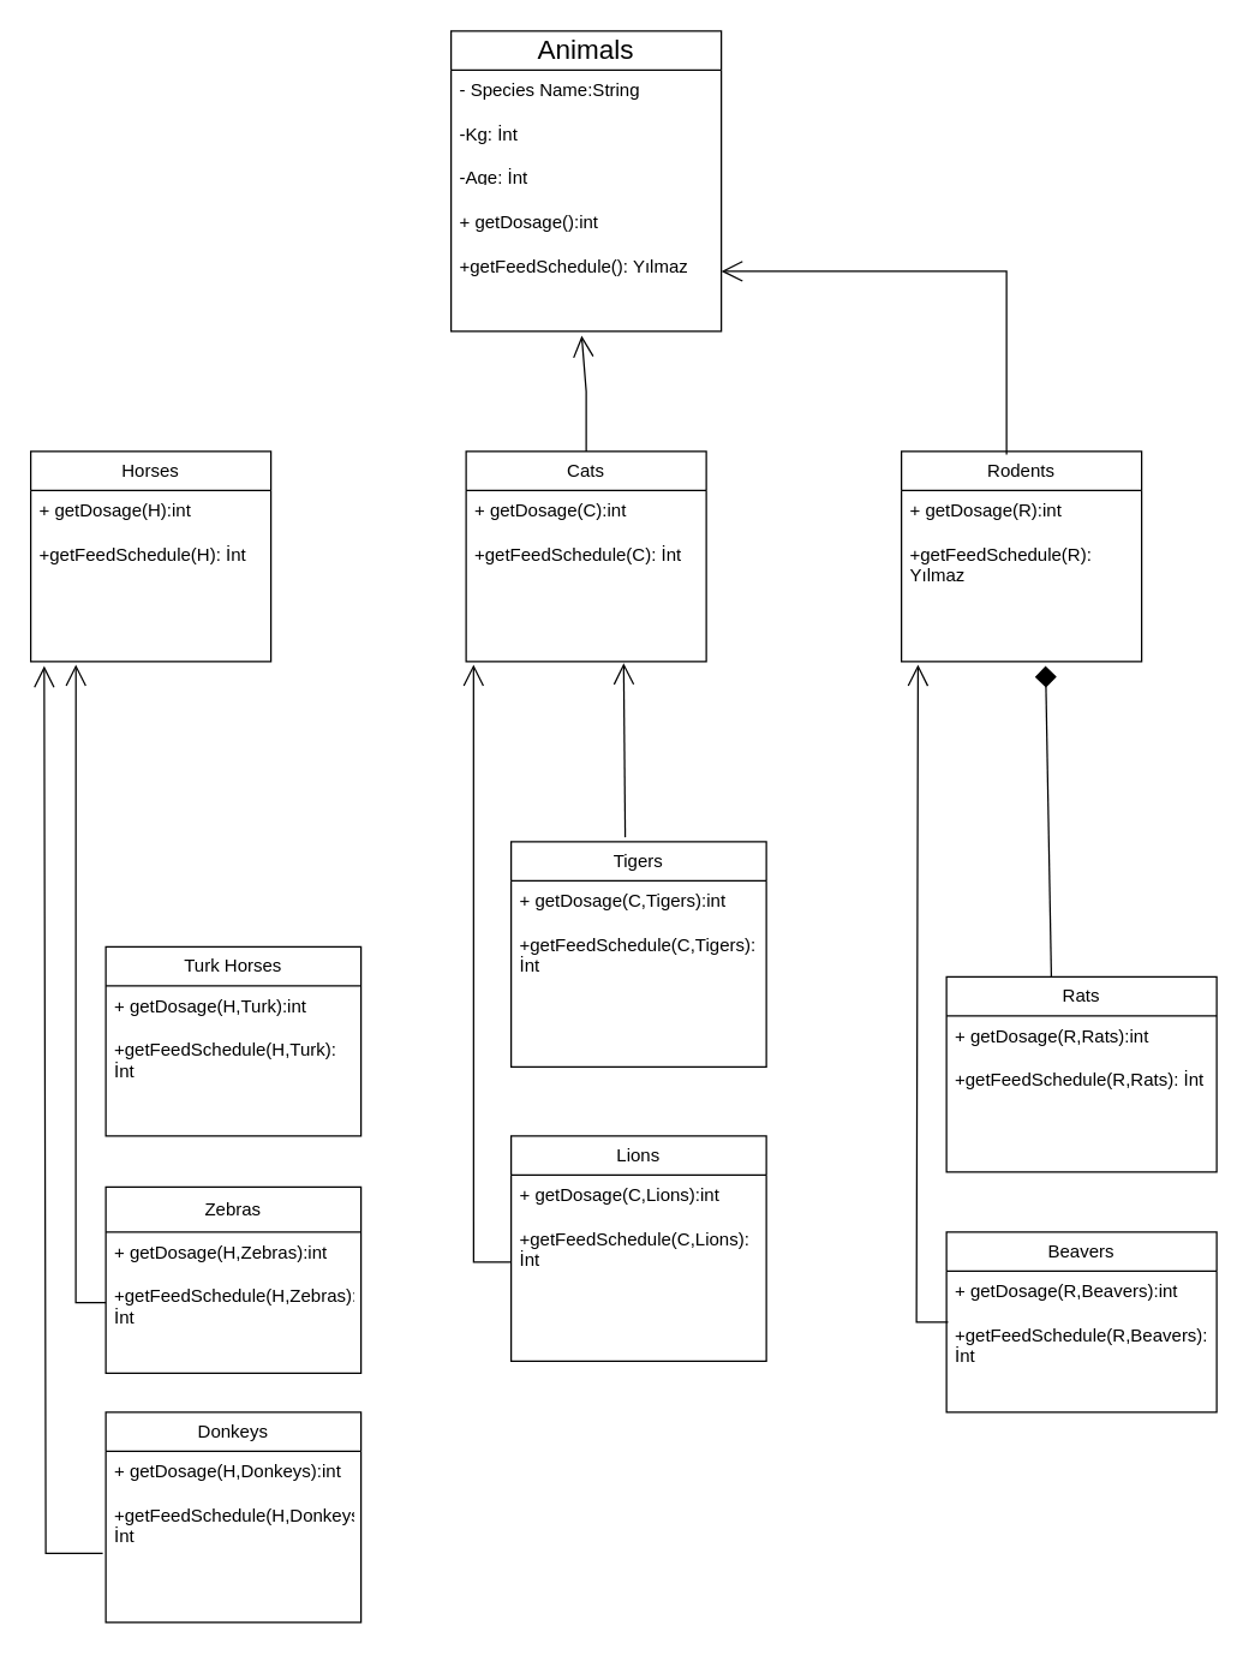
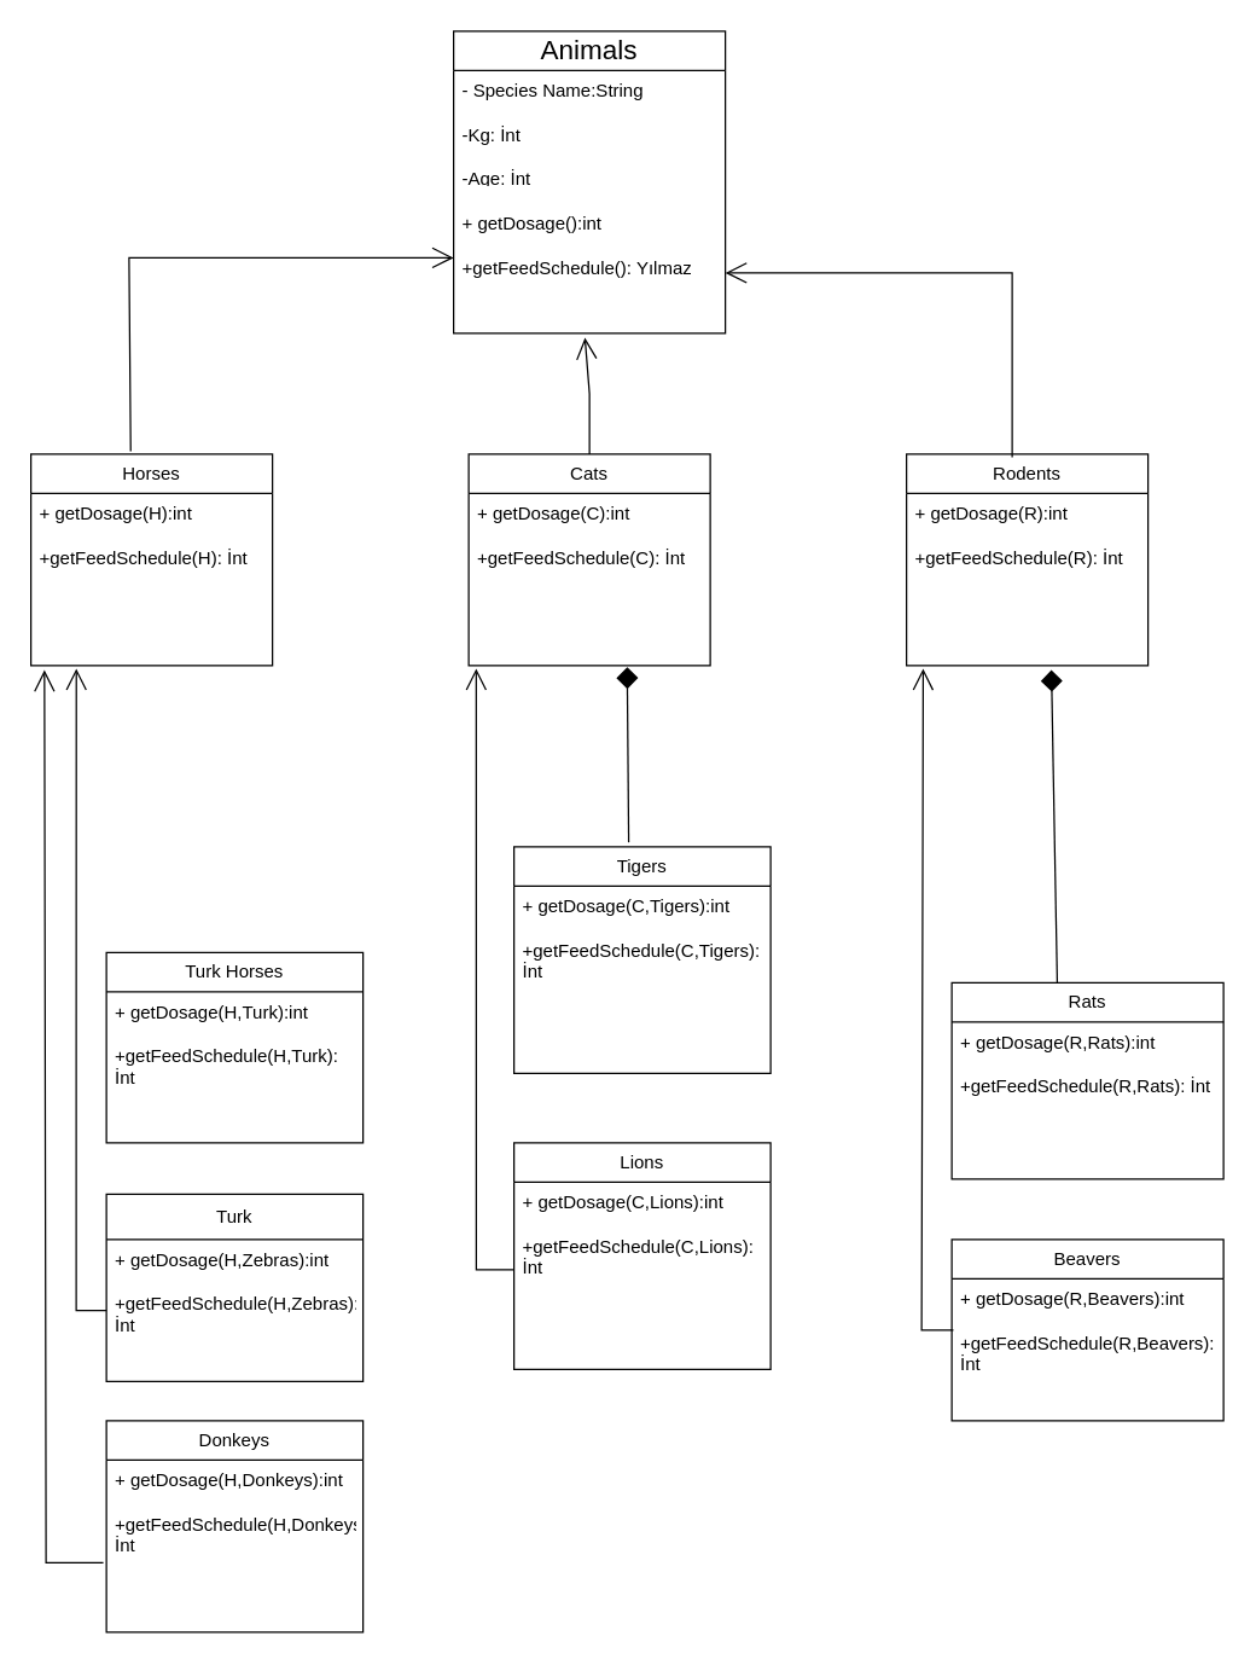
  <mxCell id="0" />
  <mxCell id="1" parent="0" />
  <mxCell id="2" value="&lt;font style=&quot;font-size: 18px;&quot;&gt;Animals&lt;/font&gt;" style="swimlane;fontStyle=0;childLayout=stackLayout;horizontal=1;startSize=26;fillColor=none;horizontalStack=0;resizeParent=1;resizeParentMax=0;resizeLast=0;collapsible=1;marginBottom=0;whiteSpace=wrap;html=1;" vertex="1" parent="1"><mxGeometry x="300" y="20" width="180" height="200" as="geometry" /></mxCell>
  <mxCell id="3" value="- Species Name:String&lt;div&gt;&lt;br&gt;&lt;div&gt;&lt;div&gt;-Kg: İnt&lt;/div&gt;&lt;div&gt;&lt;br&gt;&lt;/div&gt;&lt;div&gt;-Age: İnt&lt;/div&gt;&lt;div&gt;&lt;br&gt;&lt;/div&gt;&lt;/div&gt;&lt;/div&gt;" style="text;strokeColor=none;fillColor=none;align=left;verticalAlign=top;spacingLeft=4;spacingRight=4;overflow=hidden;rotatable=0;points=[[0,0.5],[1,0.5]];portConstraint=eastwest;whiteSpace=wrap;html=1;" vertex="1" parent="2"><mxGeometry y="26" width="180" height="74" as="geometry" /></mxCell>
  <mxCell id="4" value="&lt;div&gt;&lt;br&gt;&lt;/div&gt;&lt;div&gt;+ getDosage():int&lt;/div&gt;&lt;div&gt;&lt;br&gt;&lt;/div&gt;&lt;div&gt;+getFeedSchedule(): Yılmaz&lt;/div&gt;" style="text;strokeColor=none;fillColor=none;align=left;verticalAlign=top;spacingLeft=4;spacingRight=4;overflow=hidden;rotatable=0;points=[[0,0.5],[1,0.5]];portConstraint=eastwest;whiteSpace=wrap;html=1;" vertex="1" parent="2"><mxGeometry y="100" width="180" height="100" as="geometry" /></mxCell>
  <mxCell id="5" value="Turk Horses" style="swimlane;fontStyle=0;childLayout=stackLayout;horizontal=1;startSize=26;fillColor=none;horizontalStack=0;resizeParent=1;resizeParentMax=0;resizeLast=0;collapsible=1;marginBottom=0;whiteSpace=wrap;html=1;" vertex="1" parent="1"><mxGeometry x="70" y="630" width="170" height="126" as="geometry" /></mxCell>
  <mxCell id="6" value="&lt;div&gt;+ getDosage(H,Turk):int&lt;/div&gt;&lt;div&gt;&lt;br&gt;&lt;/div&gt;&lt;div&gt;+getFeedSchedule(H,Turk): İnt&lt;/div&gt;" style="text;strokeColor=none;fillColor=none;align=left;verticalAlign=top;spacingLeft=4;spacingRight=4;overflow=hidden;rotatable=0;points=[[0,0.5],[1,0.5]];portConstraint=eastwest;whiteSpace=wrap;html=1;" vertex="1" parent="5"><mxGeometry y="26" width="170" height="100" as="geometry" /></mxCell>
- <mxCell id="7" value="Zebras" style="swimlane;fontStyle=0;childLayout=stackLayout;horizontal=1;startSize=30;fillColor=none;horizontalStack=0;resizeParent=1;resizeParentMax=0;resizeLast=0;collapsible=1;marginBottom=0;whiteSpace=wrap;html=1;" vertex="1" parent="1"><mxGeometry x="70" y="790" width="170" height="124" as="geometry" /></mxCell>
+ <mxCell id="7" value="Turk" style="swimlane;fontStyle=0;childLayout=stackLayout;horizontal=1;startSize=30;fillColor=none;horizontalStack=0;resizeParent=1;resizeParentMax=0;resizeLast=0;collapsible=1;marginBottom=0;whiteSpace=wrap;html=1;" vertex="1" parent="1"><mxGeometry x="70" y="790" width="170" height="124" as="geometry" /></mxCell>
  <mxCell id="8" value="&lt;div&gt;+ getDosage(H,Zebras):int&lt;/div&gt;&lt;div&gt;&lt;br&gt;&lt;/div&gt;&lt;div&gt;+getFeedSchedule(H,Zebras): İnt&lt;/div&gt;" style="text;strokeColor=none;fillColor=none;align=left;verticalAlign=top;spacingLeft=4;spacingRight=4;overflow=hidden;rotatable=0;points=[[0,0.5],[1,0.5]];portConstraint=eastwest;whiteSpace=wrap;html=1;" vertex="1" parent="7"><mxGeometry y="30" width="170" height="94" as="geometry" /></mxCell>
  <mxCell id="9" value="Donkeys" style="swimlane;fontStyle=0;childLayout=stackLayout;horizontal=1;startSize=26;fillColor=none;horizontalStack=0;resizeParent=1;resizeParentMax=0;resizeLast=0;collapsible=1;marginBottom=0;whiteSpace=wrap;html=1;" vertex="1" parent="1"><mxGeometry x="70" y="940" width="170" height="140" as="geometry" /></mxCell>
  <mxCell id="10" value="&lt;div&gt;+ getDosage(H,Donkeys):int&lt;/div&gt;&lt;div&gt;&lt;br&gt;&lt;/div&gt;&lt;div&gt;+getFeedSchedule(H,Donkeys): İnt&lt;/div&gt;" style="text;strokeColor=none;fillColor=none;align=left;verticalAlign=top;spacingLeft=4;spacingRight=4;overflow=hidden;rotatable=0;points=[[0,0.5],[1,0.5]];portConstraint=eastwest;whiteSpace=wrap;html=1;" vertex="1" parent="9"><mxGeometry y="26" width="170" height="114" as="geometry" /></mxCell>
  <mxCell id="11" value="" style="endArrow=open;endFill=1;endSize=12;html=1;rounded=0;entryX=0.188;entryY=1.018;entryDx=0;entryDy=0;entryPerimeter=0;exitX=0;exitY=0.5;exitDx=0;exitDy=0;" edge="1" parent="1" source="8" target="31"><mxGeometry width="160" relative="1" as="geometry"><mxPoint x="40" y="880" as="sourcePoint" /><mxPoint x="30" y="510" as="targetPoint" /><Array as="points"><mxPoint x="50" y="867" /><mxPoint x="50" y="690" /></Array></mxGeometry></mxCell>
  <mxCell id="12" value="Tigers" style="swimlane;fontStyle=0;childLayout=stackLayout;horizontal=1;startSize=26;fillColor=none;horizontalStack=0;resizeParent=1;resizeParentMax=0;resizeLast=0;collapsible=1;marginBottom=0;whiteSpace=wrap;html=1;" vertex="1" parent="1"><mxGeometry x="340" y="560" width="170" height="150" as="geometry" /></mxCell>
  <mxCell id="13" value="&lt;div&gt;+ getDosage(C,Tigers):int&lt;/div&gt;&lt;div&gt;&lt;br&gt;&lt;/div&gt;&lt;div&gt;+getFeedSchedule(C,Tigers): İnt&lt;/div&gt;" style="text;strokeColor=none;fillColor=none;align=left;verticalAlign=top;spacingLeft=4;spacingRight=4;overflow=hidden;rotatable=0;points=[[0,0.5],[1,0.5]];portConstraint=eastwest;whiteSpace=wrap;html=1;" vertex="1" parent="12"><mxGeometry y="26" width="170" height="124" as="geometry" /></mxCell>
  <mxCell id="14" value="Lions" style="swimlane;fontStyle=0;childLayout=stackLayout;horizontal=1;startSize=26;fillColor=none;horizontalStack=0;resizeParent=1;resizeParentMax=0;resizeLast=0;collapsible=1;marginBottom=0;whiteSpace=wrap;html=1;" vertex="1" parent="1"><mxGeometry x="340" y="756" width="170" height="150" as="geometry" /></mxCell>
  <mxCell id="15" value="&lt;div&gt;+ getDosage(C,Lions):int&lt;/div&gt;&lt;div&gt;&lt;br&gt;&lt;/div&gt;&lt;div&gt;+getFeedSchedule(C,Lions): İnt&lt;/div&gt;" style="text;strokeColor=none;fillColor=none;align=left;verticalAlign=top;spacingLeft=4;spacingRight=4;overflow=hidden;rotatable=0;points=[[0,0.5],[1,0.5]];portConstraint=eastwest;whiteSpace=wrap;html=1;" vertex="1" parent="14"><mxGeometry y="26" width="170" height="124" as="geometry" /></mxCell>
  <mxCell id="16" value="" style="endArrow=open;endFill=1;endSize=12;html=1;rounded=0;entryX=0.031;entryY=1.018;entryDx=0;entryDy=0;entryPerimeter=0;" edge="1" parent="1" target="29"><mxGeometry width="160" relative="1" as="geometry"><mxPoint x="340" y="840" as="sourcePoint" /><mxPoint x="300" y="490" as="targetPoint" /><Array as="points"><mxPoint x="315" y="840" /></Array></mxGeometry></mxCell>
  <mxCell id="17" value="Rats" style="swimlane;fontStyle=0;childLayout=stackLayout;horizontal=1;startSize=26;fillColor=none;horizontalStack=0;resizeParent=1;resizeParentMax=0;resizeLast=0;collapsible=1;marginBottom=0;whiteSpace=wrap;html=1;" vertex="1" parent="1"><mxGeometry x="630" y="650" width="180" height="130" as="geometry" /></mxCell>
  <mxCell id="18" value="&lt;div&gt;+ getDosage(R,Rats):int&lt;/div&gt;&lt;div&gt;&lt;br&gt;&lt;/div&gt;&lt;div&gt;+getFeedSchedule(R,Rats): İnt&lt;/div&gt;" style="text;strokeColor=none;fillColor=none;align=left;verticalAlign=top;spacingLeft=4;spacingRight=4;overflow=hidden;rotatable=0;points=[[0,0.5],[1,0.5]];portConstraint=eastwest;whiteSpace=wrap;html=1;" vertex="1" parent="17"><mxGeometry y="26" width="180" height="104" as="geometry" /></mxCell>
  <mxCell id="19" value="Beavers" style="swimlane;fontStyle=0;childLayout=stackLayout;horizontal=1;startSize=26;fillColor=none;horizontalStack=0;resizeParent=1;resizeParentMax=0;resizeLast=0;collapsible=1;marginBottom=0;whiteSpace=wrap;html=1;" vertex="1" parent="1"><mxGeometry x="630" y="820" width="180" height="120" as="geometry" /></mxCell>
  <mxCell id="20" value="&lt;div&gt;+ getDosage(R,Beavers):int&lt;/div&gt;&lt;div&gt;&lt;br&gt;&lt;/div&gt;&lt;div&gt;+getFeedSchedule(R,Beavers): İnt&lt;/div&gt;" style="text;strokeColor=none;fillColor=none;align=left;verticalAlign=top;spacingLeft=4;spacingRight=4;overflow=hidden;rotatable=0;points=[[0,0.5],[1,0.5]];portConstraint=eastwest;whiteSpace=wrap;html=1;" vertex="1" parent="19"><mxGeometry y="26" width="180" height="94" as="geometry" /></mxCell>
  <mxCell id="21" value="" style="endArrow=diamond;endFill=1;endSize=12;html=1;rounded=0;entryX=0.6;entryY=1.026;entryDx=0;entryDy=0;entryPerimeter=0;exitX=0.388;exitY=0;exitDx=0;exitDy=0;exitPerimeter=0;" edge="1" parent="1" source="17" target="27"><mxGeometry width="160" relative="1" as="geometry"><mxPoint x="700" y="610" as="sourcePoint" /><mxPoint x="700" y="460" as="targetPoint" /><Array as="points" /></mxGeometry></mxCell>
+ <mxCell id="22" value="" style="endArrow=open;endFill=1;endSize=12;html=1;rounded=0;exitX=0.413;exitY=-0.014;exitDx=0;exitDy=0;entryX=0;entryY=0.5;entryDx=0;entryDy=0;exitPerimeter=0;" edge="1" parent="1" source="30" target="4"><mxGeometry width="160" relative="1" as="geometry"><mxPoint x="87.5" y="312" as="sourcePoint" /><mxPoint x="260" y="130" as="targetPoint" /><Array as="points"><mxPoint x="85" y="170" /></Array></mxGeometry></mxCell>
  <mxCell id="23" value="" style="endArrow=open;endFill=1;endSize=12;html=1;rounded=0;exitX=0.5;exitY=0;exitDx=0;exitDy=0;" edge="1" parent="1" source="28"><mxGeometry width="160" relative="1" as="geometry"><mxPoint x="379.5" y="302" as="sourcePoint" /><mxPoint x="387" y="223" as="targetPoint" /><Array as="points"><mxPoint x="390" y="260" /></Array></mxGeometry></mxCell>
  <mxCell id="24" value="" style="endArrow=open;endFill=1;endSize=12;html=1;rounded=0;exitX=0.5;exitY=0;exitDx=0;exitDy=0;" edge="1" parent="1"><mxGeometry width="160" relative="1" as="geometry"><mxPoint x="670" y="302" as="sourcePoint" /><mxPoint x="480" y="180" as="targetPoint" /><Array as="points"><mxPoint x="670" y="180" /></Array></mxGeometry></mxCell>
  <mxCell id="25" value="" style="endArrow=open;endFill=1;endSize=12;html=1;rounded=0;entryX=0.069;entryY=1.018;entryDx=0;entryDy=0;entryPerimeter=0;exitX=0.006;exitY=0.362;exitDx=0;exitDy=0;exitPerimeter=0;" edge="1" parent="1" source="20" target="27"><mxGeometry width="160" relative="1" as="geometry"><mxPoint x="611" y="880" as="sourcePoint" /><mxPoint x="610" y="470" as="targetPoint" /><Array as="points"><mxPoint x="610" y="880" /></Array></mxGeometry></mxCell>
  <mxCell id="26" value="Rodents" style="swimlane;fontStyle=0;childLayout=stackLayout;horizontal=1;startSize=26;fillColor=none;horizontalStack=0;resizeParent=1;resizeParentMax=0;resizeLast=0;collapsible=1;marginBottom=0;whiteSpace=wrap;html=1;" vertex="1" parent="1"><mxGeometry x="600" y="300" width="160" height="140" as="geometry" /></mxCell>
- <mxCell id="27" value="&lt;div&gt;+ getDosage(R):int&lt;/div&gt;&lt;div&gt;&lt;br&gt;&lt;/div&gt;&lt;div&gt;+getFeedSchedule(R): Yılmaz&lt;/div&gt;" style="text;strokeColor=none;fillColor=none;align=left;verticalAlign=top;spacingLeft=4;spacingRight=4;overflow=hidden;rotatable=0;points=[[0,0.5],[1,0.5]];portConstraint=eastwest;whiteSpace=wrap;html=1;" vertex="1" parent="26"><mxGeometry y="26" width="160" height="114" as="geometry" /></mxCell>
+ <mxCell id="27" value="&lt;div&gt;+ getDosage(R):int&lt;/div&gt;&lt;div&gt;&lt;br&gt;&lt;/div&gt;&lt;div&gt;+getFeedSchedule(R): İnt&lt;/div&gt;" style="text;strokeColor=none;fillColor=none;align=left;verticalAlign=top;spacingLeft=4;spacingRight=4;overflow=hidden;rotatable=0;points=[[0,0.5],[1,0.5]];portConstraint=eastwest;whiteSpace=wrap;html=1;" vertex="1" parent="26"><mxGeometry y="26" width="160" height="114" as="geometry" /></mxCell>
  <mxCell id="28" value="Cats" style="swimlane;fontStyle=0;childLayout=stackLayout;horizontal=1;startSize=26;fillColor=none;horizontalStack=0;resizeParent=1;resizeParentMax=0;resizeLast=0;collapsible=1;marginBottom=0;whiteSpace=wrap;html=1;" vertex="1" parent="1"><mxGeometry x="310" y="300" width="160" height="140" as="geometry" /></mxCell>
  <mxCell id="29" value="&lt;div&gt;+ getDosage(C):int&lt;/div&gt;&lt;div&gt;&lt;br&gt;&lt;/div&gt;&lt;div&gt;+getFeedSchedule(C): İnt&lt;/div&gt;" style="text;strokeColor=none;fillColor=none;align=left;verticalAlign=top;spacingLeft=4;spacingRight=4;overflow=hidden;rotatable=0;points=[[0,0.5],[1,0.5]];portConstraint=eastwest;whiteSpace=wrap;html=1;" vertex="1" parent="28"><mxGeometry y="26" width="160" height="114" as="geometry" /></mxCell>
  <mxCell id="30" value="Horses" style="swimlane;fontStyle=0;childLayout=stackLayout;horizontal=1;startSize=26;fillColor=none;horizontalStack=0;resizeParent=1;resizeParentMax=0;resizeLast=0;collapsible=1;marginBottom=0;whiteSpace=wrap;html=1;" vertex="1" parent="1"><mxGeometry x="20" y="300" width="160" height="140" as="geometry" /></mxCell>
  <mxCell id="31" value="&lt;div&gt;+ getDosage(H):int&lt;/div&gt;&lt;div&gt;&lt;br&gt;&lt;/div&gt;&lt;div&gt;+getFeedSchedule(H): İnt&lt;/div&gt;" style="text;strokeColor=none;fillColor=none;align=left;verticalAlign=top;spacingLeft=4;spacingRight=4;overflow=hidden;rotatable=0;points=[[0,0.5],[1,0.5]];portConstraint=eastwest;whiteSpace=wrap;html=1;" vertex="1" parent="30"><mxGeometry y="26" width="160" height="114" as="geometry" /></mxCell>
- <mxCell id="32" value="" style="endArrow=open;endFill=1;endSize=12;html=1;rounded=0;entryX=0.656;entryY=1.009;entryDx=0;entryDy=0;entryPerimeter=0;exitX=0.447;exitY=-0.02;exitDx=0;exitDy=0;exitPerimeter=0;" edge="1" parent="1" source="12" target="29"><mxGeometry width="160" relative="1" as="geometry"><mxPoint x="415" y="550" as="sourcePoint" /><mxPoint x="415" y="450" as="targetPoint" /></mxGeometry></mxCell>
+ <mxCell id="32" value="" style="endArrow=diamond;endFill=1;endSize=12;html=1;rounded=0;entryX=0.656;entryY=1.009;entryDx=0;entryDy=0;entryPerimeter=0;exitX=0.447;exitY=-0.02;exitDx=0;exitDy=0;exitPerimeter=0;" edge="1" parent="1" source="12" target="29"><mxGeometry width="160" relative="1" as="geometry"><mxPoint x="415" y="550" as="sourcePoint" /><mxPoint x="415" y="450" as="targetPoint" /></mxGeometry></mxCell>
  <mxCell id="33" value="" style="endArrow=open;endFill=1;endSize=12;html=1;rounded=0;entryX=0.056;entryY=1.026;entryDx=0;entryDy=0;entryPerimeter=0;exitX=-0.012;exitY=0.596;exitDx=0;exitDy=0;exitPerimeter=0;" edge="1" parent="1" source="10" target="31"><mxGeometry width="160" relative="1" as="geometry"><mxPoint x="10" y="1030" as="sourcePoint" /><mxPoint x="10" y="510" as="targetPoint" /><Array as="points"><mxPoint x="30" y="1034" /></Array></mxGeometry></mxCell>
